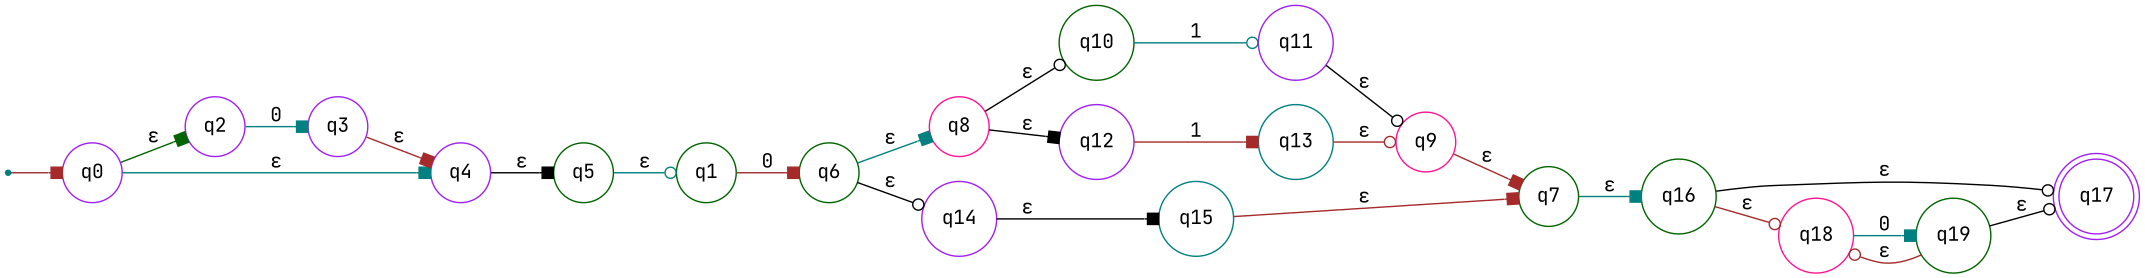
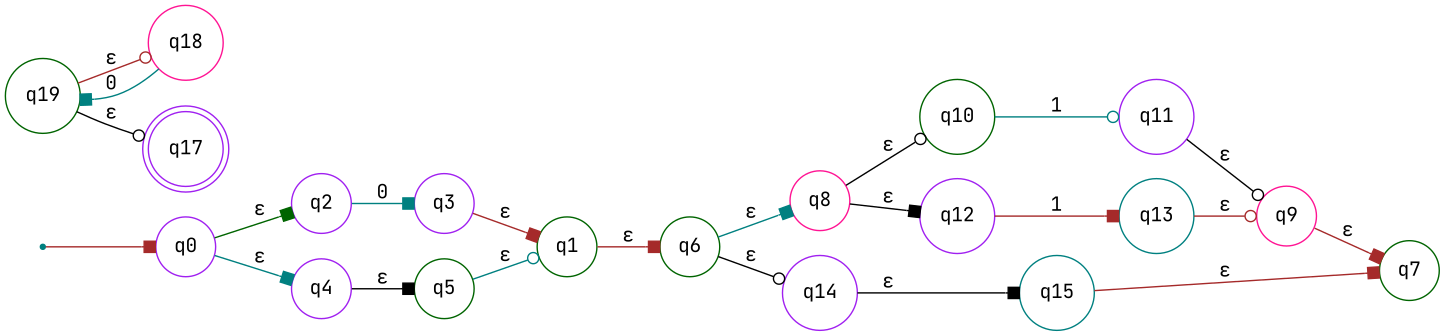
  digraph {
    fontname="JetBrains Mono"
    rankdir=LR
    node [color=purple fontname="JetBrains Mono" shape=circle]
    edge [arrowhead=box color=brown fontname="JetBrains Mono"]
    s [color=teal shape=point]
    q0
    q2
    q4
    q3
    q5 [color=darkgreen]
    q17 [shape=doublecircle]
    q1 [color=darkgreen]
    q6 [color=darkgreen]
    q8 [color=deeppink]
    q14
    q10 [color=darkgreen]
    q12
    q15 [color=teal]
    q7 [color=darkgreen]
-   q16 [color=darkgreen]
    q18 [color=deeppink]
    q11
    q13 [color=teal]
    q9 [color=deeppink]
    q19 [color=darkgreen]
    s -> q0
    q0 -> q2 [color=darkgreen label="ε"]
    q0 -> q4 [color=teal label="ε"]
    q2 -> q3 [color=teal label=0]
    q4 -> q5 [color=black label="ε"]
-   q3 -> q4 [label="ε"]
+   q3 -> q1 [label="ε"]
    q5 -> q1 [arrowhead=odot color=teal label="ε"]
-   q1 -> q6 [label=0]
+   q1 -> q6 [label="ε"]
    q6 -> q8 [color=teal label="ε"]
    q6 -> q14 [arrowhead=odot color=black label="ε"]
    q8 -> q10 [arrowhead=odot color=black label="ε"]
    q8 -> q12 [color=black label="ε"]
    q14 -> q15 [color=black label="ε"]
    q10 -> q11 [arrowhead=odot color=teal label=1]
    q12 -> q13 [label=1]
    q15 -> q7 [label="ε"]
-   q7 -> q16 [color=teal label="ε"]
-   q16 -> q17 [arrowhead=odot color=black label="ε"]
-   q16 -> q18 [arrowhead=odot label="ε"]
    q18 -> q19 [color=teal label=0]
    q11 -> q9 [arrowhead=odot color=black label="ε"]
    q13 -> q9 [arrowhead=odot label="ε"]
    q9 -> q7 [label="ε"]
    q19 -> q17 [arrowhead=odot color=black label="ε"]
    q19 -> q18 [arrowhead=odot label="ε"]
  }
